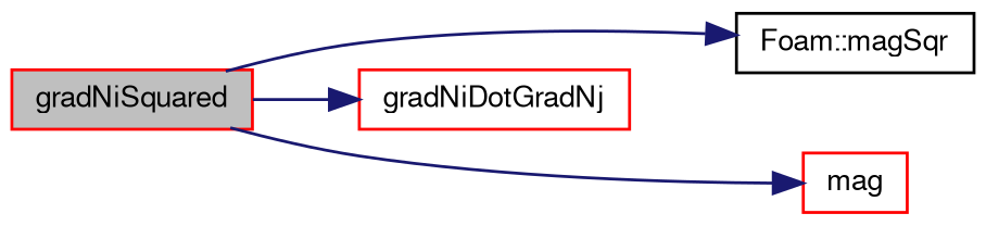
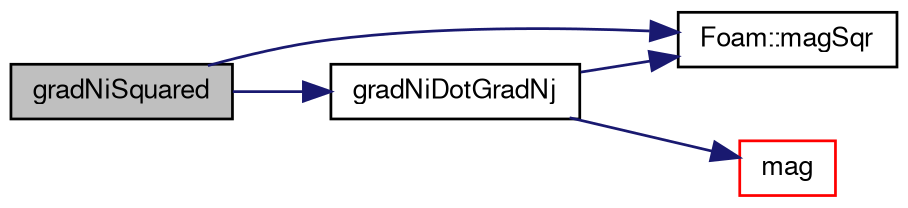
  digraph {
    rankdir=LR
    node [color=black fontname=FreeSans fontsize=10 shape=record]
    edge [color=midnightblue fontname=FreeSans fontsize=10 labelfontname=FreeSans labelfontsize=10 style=solid]
-   n1 [color=red fillcolor=grey75 fontcolor=black height=0.2 label=gradNiSquared style=filled width=0.4]
-   n2 [color=red height=0.2 label=gradNiDotGradNj width=0.4]
+   n1 [fillcolor=grey75 fontcolor=black height=0.2 label=gradNiSquared style=filled width=0.4]
+   n2 [height=0.2 label=gradNiDotGradNj width=0.4]
    n3 [height=0.2 label="Foam::magSqr" width=0.4]
    n4 [color=red height=0.2 label=mag width=0.4]
    n1 -> n2
    n1 -> n3
-   n1 -> n4
+   n2 -> n4
+   n2 -> n3
  }
